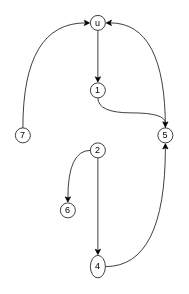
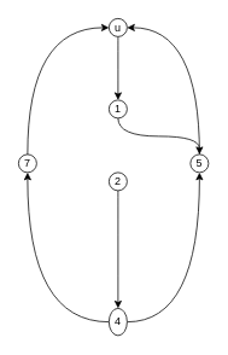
  <mxCell id="0" />
  <mxCell id="1" parent="0" />
  <mxCell id="2" style="edgeStyle=orthogonalEdgeStyle;orthogonalLoop=1;jettySize=auto;html=1;exitX=0.5;exitY=1;exitDx=0;exitDy=0;entryX=0.5;entryY=0;entryDx=0;entryDy=0;curved=1;" edge="1" parent="1" source="3" target="5"><mxGeometry relative="1" as="geometry" /></mxCell>
  <mxCell id="3" value="u" style="ellipse;whiteSpace=wrap;html=1;aspect=fixed;" vertex="1" parent="1"><mxGeometry x="120" y="20" width="20" height="20" as="geometry" /></mxCell>
  <mxCell id="4" style="edgeStyle=orthogonalEdgeStyle;orthogonalLoop=1;jettySize=auto;html=1;exitX=0.5;exitY=1;exitDx=0;exitDy=0;curved=1;" edge="1" parent="1" source="5" target="13"><mxGeometry relative="1" as="geometry" /></mxCell>
  <mxCell id="5" value="1" style="ellipse;whiteSpace=wrap;html=1;aspect=fixed;" vertex="1" parent="1"><mxGeometry x="120" y="110" width="20" height="20" as="geometry" /></mxCell>
- <mxCell id="6" style="edgeStyle=orthogonalEdgeStyle;orthogonalLoop=1;jettySize=auto;html=1;exitX=0;exitY=0.5;exitDx=0;exitDy=0;entryX=0.5;entryY=0;entryDx=0;entryDy=0;curved=1;" edge="1" parent="1" source="8" target="14"><mxGeometry relative="1" as="geometry" /></mxCell>
  <mxCell id="7" style="edgeStyle=orthogonalEdgeStyle;orthogonalLoop=1;jettySize=auto;html=1;exitX=0.5;exitY=1;exitDx=0;exitDy=0;entryX=0.5;entryY=0;entryDx=0;entryDy=0;curved=1;" edge="1" parent="1" source="8" target="11"><mxGeometry relative="1" as="geometry" /></mxCell>
  <mxCell id="8" value="2" style="ellipse;whiteSpace=wrap;html=1;aspect=fixed;" vertex="1" parent="1"><mxGeometry x="120" y="190" width="20" height="20" as="geometry" /></mxCell>
  <mxCell id="9" style="edgeStyle=orthogonalEdgeStyle;orthogonalLoop=1;jettySize=auto;html=1;exitX=1;exitY=0.5;exitDx=0;exitDy=0;entryX=0.5;entryY=1;entryDx=0;entryDy=0;curved=1;" edge="1" parent="1" source="11" target="13"><mxGeometry relative="1" as="geometry" /></mxCell>
+ <mxCell id="10" style="edgeStyle=orthogonalEdgeStyle;orthogonalLoop=1;jettySize=auto;html=1;exitX=0;exitY=0.5;exitDx=0;exitDy=0;entryX=0.5;entryY=1;entryDx=0;entryDy=0;curved=1;" edge="1" parent="1" source="11" target="16"><mxGeometry relative="1" as="geometry" /></mxCell>
  <mxCell id="11" value="4" style="ellipse;whiteSpace=wrap;html=1;aspect=fixed;" vertex="1" parent="1"><mxGeometry x="120" y="340" width="20" height="30" as="geometry" /></mxCell>
  <mxCell id="12" style="edgeStyle=orthogonalEdgeStyle;orthogonalLoop=1;jettySize=auto;html=1;exitX=0.5;exitY=0;exitDx=0;exitDy=0;entryX=1;entryY=0.5;entryDx=0;entryDy=0;curved=1;" edge="1" parent="1" source="13" target="3"><mxGeometry relative="1" as="geometry" /></mxCell>
  <mxCell id="13" value="5" style="ellipse;whiteSpace=wrap;html=1;aspect=fixed;" vertex="1" parent="1"><mxGeometry x="210" y="170" width="20" height="20" as="geometry" /></mxCell>
- <mxCell id="14" value="6" style="ellipse;whiteSpace=wrap;html=1;aspect=fixed;" vertex="1" parent="1"><mxGeometry x="80" y="270" width="20" height="20" as="geometry" /></mxCell>
  <mxCell id="15" style="edgeStyle=orthogonalEdgeStyle;orthogonalLoop=1;jettySize=auto;html=1;exitX=0.5;exitY=0;exitDx=0;exitDy=0;entryX=0;entryY=0.5;entryDx=0;entryDy=0;curved=1;" edge="1" parent="1" source="16" target="3"><mxGeometry relative="1" as="geometry" /></mxCell>
  <mxCell id="16" value="7" style="ellipse;whiteSpace=wrap;html=1;aspect=fixed;" vertex="1" parent="1"><mxGeometry x="20" y="170" width="20" height="20" as="geometry" /></mxCell>
